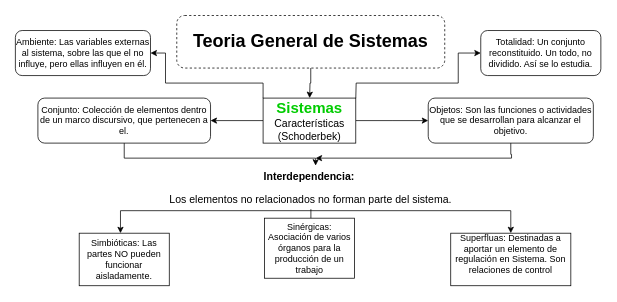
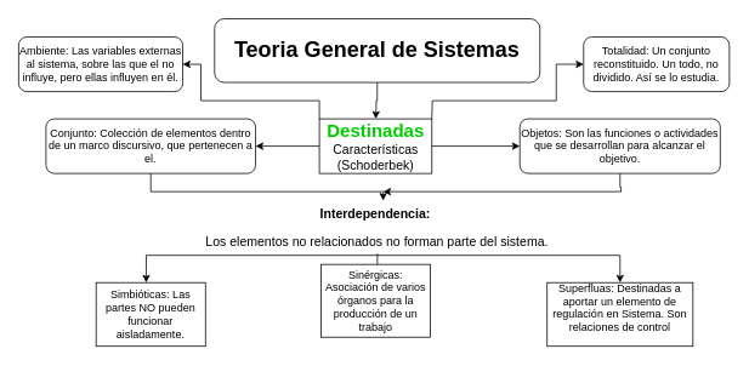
  <mxCell id="0" />
  <mxCell id="1" parent="0" />
- <mxCell id="2" value="&lt;h1&gt;Teoria General de Sistemas&lt;/h1&gt;" style="rounded=1;whiteSpace=wrap;html=1;dashed=1;" vertex="1" parent="1"><mxGeometry x="235" y="20" width="357" height="70" as="geometry" /></mxCell>
+ <mxCell id="2" value="&lt;h1&gt;Teoria General de Sistemas&lt;/h1&gt;" style="rounded=1;whiteSpace=wrap;html=1;" vertex="1" parent="1"><mxGeometry x="235" y="20" width="357" height="70" as="geometry" /></mxCell>
  <mxCell id="3" style="edgeStyle=orthogonalEdgeStyle;rounded=0;orthogonalLoop=1;jettySize=auto;html=1;" edge="1" parent="1" source="5" target="7"><mxGeometry relative="1" as="geometry"><mxPoint x="310" y="160" as="targetPoint" /></mxGeometry></mxCell>
  <mxCell id="4" style="edgeStyle=orthogonalEdgeStyle;rounded=0;orthogonalLoop=1;jettySize=auto;html=1;" edge="1" parent="1" source="5"><mxGeometry relative="1" as="geometry"><mxPoint x="570" y="160" as="targetPoint" /></mxGeometry></mxCell>
- <mxCell id="5" value="&lt;b&gt;&lt;font color=&quot;#00cc00&quot; style=&quot;font-size: 20px;&quot;&gt;Sistemas&lt;/font&gt;&lt;/b&gt;&lt;div&gt;&lt;span style=&quot;font-size: 14px;&quot;&gt;Características&lt;/span&gt;&lt;/div&gt;&lt;div&gt;&lt;span style=&quot;font-size: 14px;&quot;&gt;(Schoderbek)&lt;/span&gt;&lt;/div&gt;" style="rounded=0;whiteSpace=wrap;html=1;" vertex="1" parent="1"><mxGeometry x="350" y="130" width="123.5" height="60" as="geometry" /></mxCell>
+ <mxCell id="5" value="&lt;b&gt;&lt;font color=&quot;#00cc00&quot; style=&quot;font-size: 20px;&quot;&gt;Destinadas&lt;/font&gt;&lt;/b&gt;&lt;div&gt;&lt;span style=&quot;font-size: 14px;&quot;&gt;Características&lt;/span&gt;&lt;/div&gt;&lt;div&gt;&lt;span style=&quot;font-size: 14px;&quot;&gt;(Schoderbek)&lt;/span&gt;&lt;/div&gt;" style="rounded=0;whiteSpace=wrap;html=1;" vertex="1" parent="1"><mxGeometry x="350" y="130" width="123.5" height="60" as="geometry" /></mxCell>
  <mxCell id="6" style="edgeStyle=orthogonalEdgeStyle;rounded=0;orthogonalLoop=1;jettySize=auto;html=1;" edge="1" parent="1" source="7"><mxGeometry relative="1" as="geometry"><mxPoint x="420" y="220" as="targetPoint" /><Array as="points"><mxPoint x="165" y="210" /></Array></mxGeometry></mxCell>
  <mxCell id="7" value="Conjunto: Colección de elementos dentro de un marco discursivo, que pertenecen a el." style="rounded=1;whiteSpace=wrap;html=1;" vertex="1" parent="1"><mxGeometry x="50" y="130" width="230" height="60" as="geometry" /></mxCell>
  <mxCell id="8" style="edgeStyle=orthogonalEdgeStyle;rounded=0;orthogonalLoop=1;jettySize=auto;html=1;" edge="1" parent="1" source="9"><mxGeometry relative="1" as="geometry"><mxPoint x="420" y="210" as="targetPoint" /><Array as="points"><mxPoint x="680" y="205" /><mxPoint x="681" y="205" /></Array></mxGeometry></mxCell>
  <mxCell id="9" value="Objetos: Son las funciones o actividades que se desarrollan para alcanzar el objetivo." style="rounded=1;whiteSpace=wrap;html=1;" vertex="1" parent="1"><mxGeometry x="570" y="130" width="220" height="60" as="geometry" /></mxCell>
  <mxCell id="10" style="edgeStyle=orthogonalEdgeStyle;rounded=0;orthogonalLoop=1;jettySize=auto;html=1;" edge="1" parent="1" source="11"><mxGeometry relative="1" as="geometry"><mxPoint x="411.75" y="290" as="targetPoint" /></mxGeometry></mxCell>
  <mxCell id="11" value="&lt;h3&gt;Interdependencia:&amp;nbsp;&lt;/h3&gt;&lt;h3&gt;&lt;span style=&quot;font-weight: 400;&quot;&gt;Los elementos no relacionados no forman parte del sistema.&lt;/span&gt;&lt;/h3&gt;" style="text;html=1;align=center;verticalAlign=middle;whiteSpace=wrap;rounded=0;" vertex="1" parent="1"><mxGeometry x="205" y="220" width="417.37" height="58" as="geometry" /></mxCell>
  <mxCell id="12" value="" style="endArrow=none;html=1;rounded=0;" edge="1" parent="1"><mxGeometry width="50" height="50" relative="1" as="geometry"><mxPoint x="160" y="280" as="sourcePoint" /><mxPoint x="680" y="280" as="targetPoint" /></mxGeometry></mxCell>
  <mxCell id="13" value="" style="endArrow=classic;html=1;rounded=0;" edge="1" parent="1"><mxGeometry width="50" height="50" relative="1" as="geometry"><mxPoint x="160" y="280" as="sourcePoint" /><mxPoint x="160" y="310" as="targetPoint" /><Array as="points"><mxPoint x="160" y="280" /></Array></mxGeometry></mxCell>
  <mxCell id="14" value="" style="endArrow=classic;html=1;rounded=0;" edge="1" parent="1"><mxGeometry width="50" height="50" relative="1" as="geometry"><mxPoint x="680" y="280" as="sourcePoint" /><mxPoint x="680" y="310" as="targetPoint" /></mxGeometry></mxCell>
  <mxCell id="15" value="Simbióticas: Las partes NO pueden funcionar aisladamente." style="rounded=0;whiteSpace=wrap;html=1;" vertex="1" parent="1"><mxGeometry x="105" y="310" width="120" height="70" as="geometry" /></mxCell>
  <mxCell id="16" value="Sinérgicas: Asociación de varios órganos para la producción de un trabajo" style="rounded=0;whiteSpace=wrap;html=1;" vertex="1" parent="1"><mxGeometry x="351.75" y="290" width="120" height="80" as="geometry" /></mxCell>
  <mxCell id="17" value="Superfluas: Destinadas a aportar un elemento de regulación en Sistema. Son relaciones de control&lt;div&gt;&amp;nbsp;&lt;/div&gt;" style="rounded=0;whiteSpace=wrap;html=1;" vertex="1" parent="1"><mxGeometry x="600" y="310" width="160" height="70" as="geometry" /></mxCell>
  <mxCell id="18" style="edgeStyle=orthogonalEdgeStyle;rounded=0;orthogonalLoop=1;jettySize=auto;html=1;" edge="1" parent="1" source="2"><mxGeometry relative="1" as="geometry"><mxPoint x="412" y="130" as="targetPoint" /></mxGeometry></mxCell>
  <mxCell id="19" value="" style="endArrow=classic;html=1;rounded=0;exitX=1;exitY=0;exitDx=0;exitDy=0;" edge="1" parent="1" source="5"><mxGeometry width="50" height="50" relative="1" as="geometry"><mxPoint x="480" y="130" as="sourcePoint" /><mxPoint x="640" y="70" as="targetPoint" /><Array as="points"><mxPoint x="474" y="110" /><mxPoint x="610" y="110" /><mxPoint x="610" y="70" /></Array></mxGeometry></mxCell>
  <mxCell id="20" value="" style="endArrow=classic;html=1;rounded=0;exitX=0;exitY=0;exitDx=0;exitDy=0;" edge="1" parent="1" source="5"><mxGeometry width="50" height="50" relative="1" as="geometry"><mxPoint x="130" y="90" as="sourcePoint" /><mxPoint x="200" y="70" as="targetPoint" /><Array as="points"><mxPoint x="350" y="110" /><mxPoint x="220" y="110" /><mxPoint x="220" y="70" /></Array></mxGeometry></mxCell>
  <mxCell id="21" value="Ambiente: Las variables externas al sistema, sobre las que el no influye, pero ellas influyen en él." style="rounded=1;whiteSpace=wrap;html=1;" vertex="1" parent="1"><mxGeometry x="20" y="40" width="180" height="60" as="geometry" /></mxCell>
  <mxCell id="22" value="Totalidad: Un conjunto reconstituido. Un todo, no dividido. Así se lo estudia." style="rounded=1;whiteSpace=wrap;html=1;" vertex="1" parent="1"><mxGeometry x="640" y="40" width="160" height="60" as="geometry" /></mxCell>
